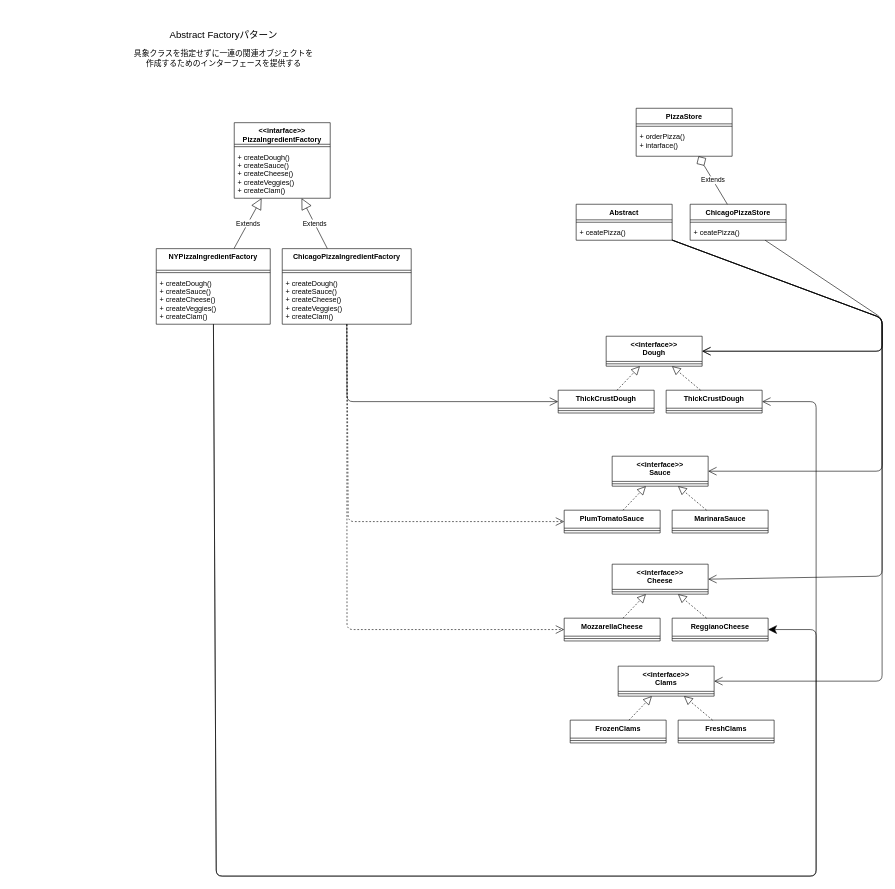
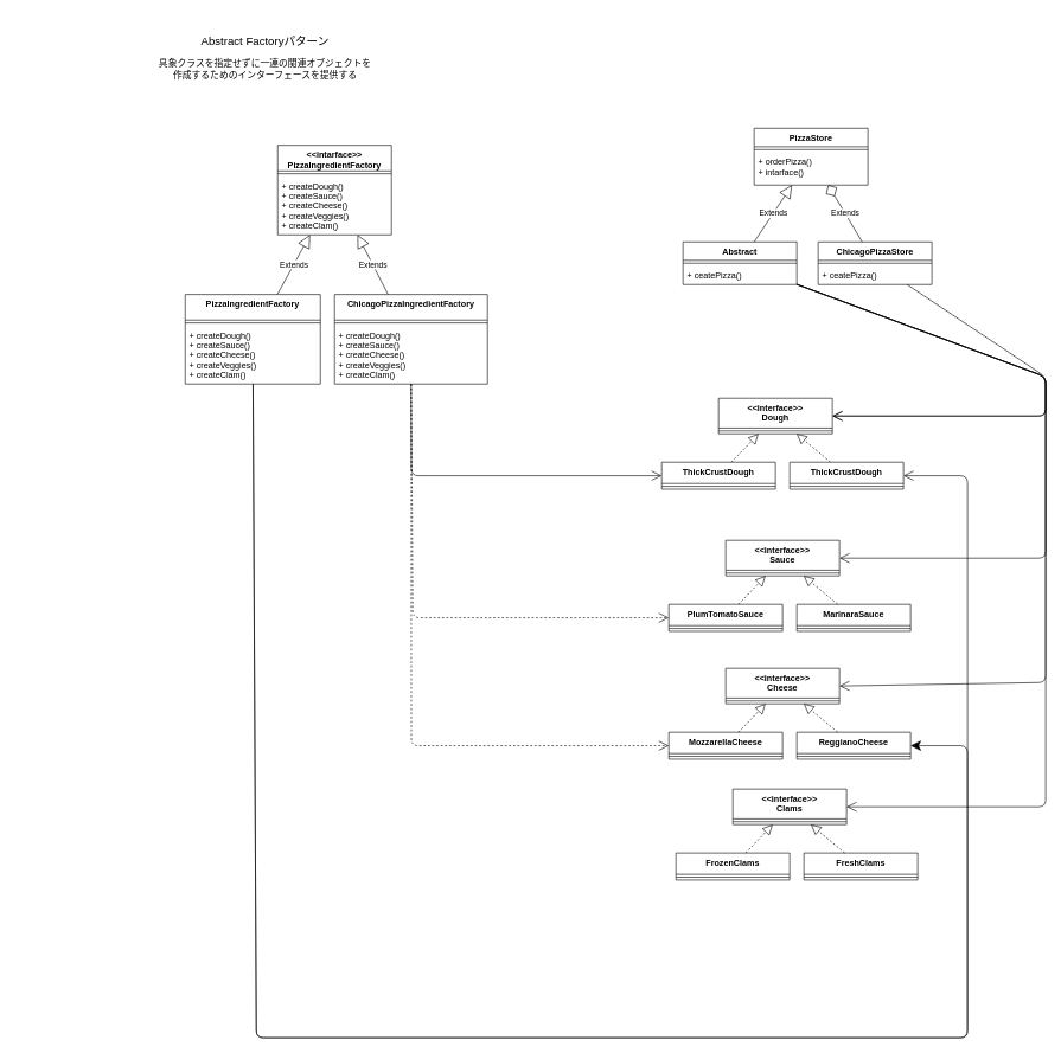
  <mxCell id="0" />
  <mxCell id="1" parent="0" />
  <mxCell id="2" value="PizzaStore" style="swimlane;fontStyle=1;align=center;verticalAlign=top;childLayout=stackLayout;horizontal=1;startSize=26;horizontalStack=0;resizeParent=1;resizeParentMax=0;resizeLast=0;collapsible=1;marginBottom=0;" vertex="1" parent="1"><mxGeometry x="1060" y="180" width="160" height="80" as="geometry" /></mxCell>
  <mxCell id="3" value="" style="line;strokeWidth=1;fillColor=none;align=left;verticalAlign=middle;spacingTop=-1;spacingLeft=3;spacingRight=3;rotatable=0;labelPosition=right;points=[];portConstraint=eastwest;" vertex="1" parent="2"><mxGeometry y="26" width="160" height="8" as="geometry" /></mxCell>
  <mxCell id="4" value="+ orderPizza()&#10;+ intarface()" style="text;strokeColor=none;fillColor=none;align=left;verticalAlign=top;spacingLeft=4;spacingRight=4;overflow=hidden;rotatable=0;points=[[0,0.5],[1,0.5]];portConstraint=eastwest;" vertex="1" parent="2"><mxGeometry y="34" width="160" height="46" as="geometry" /></mxCell>
  <mxCell id="5" value="Abstract" style="swimlane;fontStyle=1;align=center;verticalAlign=top;childLayout=stackLayout;horizontal=1;startSize=26;horizontalStack=0;resizeParent=1;resizeParentMax=0;resizeLast=0;collapsible=1;marginBottom=0;" vertex="1" parent="1"><mxGeometry x="960" y="340" width="160" height="60" as="geometry" /></mxCell>
  <mxCell id="6" value="" style="line;strokeWidth=1;fillColor=none;align=left;verticalAlign=middle;spacingTop=-1;spacingLeft=3;spacingRight=3;rotatable=0;labelPosition=right;points=[];portConstraint=eastwest;" vertex="1" parent="5"><mxGeometry y="26" width="160" height="8" as="geometry" /></mxCell>
  <mxCell id="7" value="+ ceatePizza()" style="text;strokeColor=none;fillColor=none;align=left;verticalAlign=top;spacingLeft=4;spacingRight=4;overflow=hidden;rotatable=0;points=[[0,0.5],[1,0.5]];portConstraint=eastwest;" vertex="1" parent="5"><mxGeometry y="34" width="160" height="26" as="geometry" /></mxCell>
  <mxCell id="8" value="ChicagoPizzaStore" style="swimlane;fontStyle=1;align=center;verticalAlign=top;childLayout=stackLayout;horizontal=1;startSize=26;horizontalStack=0;resizeParent=1;resizeParentMax=0;resizeLast=0;collapsible=1;marginBottom=0;" vertex="1" parent="1"><mxGeometry x="1150" y="340" width="160" height="60" as="geometry" /></mxCell>
  <mxCell id="9" value="" style="line;strokeWidth=1;fillColor=none;align=left;verticalAlign=middle;spacingTop=-1;spacingLeft=3;spacingRight=3;rotatable=0;labelPosition=right;points=[];portConstraint=eastwest;" vertex="1" parent="8"><mxGeometry y="26" width="160" height="8" as="geometry" /></mxCell>
  <mxCell id="10" value="+ ceatePizza()" style="text;strokeColor=none;fillColor=none;align=left;verticalAlign=top;spacingLeft=4;spacingRight=4;overflow=hidden;rotatable=0;points=[[0,0.5],[1,0.5]];portConstraint=eastwest;" vertex="1" parent="8"><mxGeometry y="34" width="160" height="26" as="geometry" /></mxCell>
+ <mxCell id="11" value="Extends" style="endArrow=block;endSize=16;endFill=0;html=1;" edge="1" parent="1" source="5" target="2"><mxGeometry width="160" relative="1" as="geometry"><mxPoint x="940" y="420" as="sourcePoint" /><mxPoint x="1100" y="420" as="targetPoint" /></mxGeometry></mxCell>
  <mxCell id="12" value="Extends" style="endArrow=diamond;endSize=16;endFill=0;html=1;" edge="1" parent="1" source="8" target="2"><mxGeometry width="160" relative="1" as="geometry"><mxPoint x="1070" y="350" as="sourcePoint" /><mxPoint x="1123.333" y="270" as="targetPoint" /></mxGeometry></mxCell>
  <mxCell id="13" value="&lt;&lt;intarface&gt;&gt;&#10;PizzaIngredientFactory" style="swimlane;fontStyle=1;align=center;verticalAlign=top;childLayout=stackLayout;horizontal=1;startSize=36;horizontalStack=0;resizeParent=1;resizeParentMax=0;resizeLast=0;collapsible=1;marginBottom=0;" vertex="1" parent="1"><mxGeometry x="390" y="204" width="160" height="126" as="geometry" /></mxCell>
  <mxCell id="14" value="" style="line;strokeWidth=1;fillColor=none;align=left;verticalAlign=middle;spacingTop=-1;spacingLeft=3;spacingRight=3;rotatable=0;labelPosition=right;points=[];portConstraint=eastwest;" vertex="1" parent="13"><mxGeometry y="36" width="160" height="8" as="geometry" /></mxCell>
  <mxCell id="15" value="+ createDough()&#10;+ createSauce()&#10;+ createCheese()&#10;+ createVeggies()&#10;+ createClam()" style="text;strokeColor=none;fillColor=none;align=left;verticalAlign=top;spacingLeft=4;spacingRight=4;overflow=hidden;rotatable=0;points=[[0,0.5],[1,0.5]];portConstraint=eastwest;" vertex="1" parent="13"><mxGeometry y="44" width="160" height="82" as="geometry" /></mxCell>
  <mxCell id="16" value="Extends" style="endArrow=block;endSize=16;endFill=0;html=1;" edge="1" parent="1" source="19" target="13"><mxGeometry width="160" relative="1" as="geometry"><mxPoint x="358.718" y="484" as="sourcePoint" /><mxPoint x="883.333" y="374" as="targetPoint" /></mxGeometry></mxCell>
  <mxCell id="17" value="Extends" style="endArrow=block;endSize=16;endFill=0;html=1;" edge="1" parent="1" source="22" target="13"><mxGeometry width="160" relative="1" as="geometry"><mxPoint x="558.571" y="484" as="sourcePoint" /><mxPoint x="432.174" y="394" as="targetPoint" /></mxGeometry></mxCell>
  <mxCell id="18" value="&lt;span&gt;&lt;font style=&quot;font-size: 16px&quot;&gt;Abstract Factoryパターン&lt;/font&gt;&lt;/span&gt;&lt;br style=&quot;padding: 0px ; margin: 0px&quot;&gt;&lt;br style=&quot;padding: 0px ; margin: 0px&quot;&gt;&lt;span&gt;具象クラスを指定せずに一連の関連オブジェクトを&lt;/span&gt;&lt;br style=&quot;padding: 0px ; margin: 0px&quot;&gt;&lt;span&gt;作成するためのインターフェースを提供する&lt;/span&gt;" style="text;html=1;strokeColor=none;fillColor=none;align=center;verticalAlign=middle;whiteSpace=wrap;rounded=0;fontSize=13;" vertex="1" parent="1"><mxGeometry x="20" y="20" width="705" height="120" as="geometry" /></mxCell>
- <mxCell id="19" value="NYPizzaIngredientFactory" style="swimlane;fontStyle=1;align=center;verticalAlign=top;childLayout=stackLayout;horizontal=1;startSize=36;horizontalStack=0;resizeParent=1;resizeParentMax=0;resizeLast=0;collapsible=1;marginBottom=0;" vertex="1" parent="1"><mxGeometry x="260" y="414" width="190" height="126" as="geometry" /></mxCell>
+ <mxCell id="19" value="PizzaIngredientFactory" style="swimlane;fontStyle=1;align=center;verticalAlign=top;childLayout=stackLayout;horizontal=1;startSize=36;horizontalStack=0;resizeParent=1;resizeParentMax=0;resizeLast=0;collapsible=1;marginBottom=0;" vertex="1" parent="1"><mxGeometry x="260" y="414" width="190" height="126" as="geometry" /></mxCell>
  <mxCell id="20" value="" style="line;strokeWidth=1;fillColor=none;align=left;verticalAlign=middle;spacingTop=-1;spacingLeft=3;spacingRight=3;rotatable=0;labelPosition=right;points=[];portConstraint=eastwest;" vertex="1" parent="19"><mxGeometry y="36" width="190" height="8" as="geometry" /></mxCell>
  <mxCell id="21" value="+ createDough()&#10;+ createSauce()&#10;+ createCheese()&#10;+ createVeggies()&#10;+ createClam()" style="text;strokeColor=none;fillColor=none;align=left;verticalAlign=top;spacingLeft=4;spacingRight=4;overflow=hidden;rotatable=0;points=[[0,0.5],[1,0.5]];portConstraint=eastwest;" vertex="1" parent="19"><mxGeometry y="44" width="190" height="82" as="geometry" /></mxCell>
  <mxCell id="22" value="ChicagoPizzaIngredientFactory" style="swimlane;fontStyle=1;align=center;verticalAlign=top;childLayout=stackLayout;horizontal=1;startSize=36;horizontalStack=0;resizeParent=1;resizeParentMax=0;resizeLast=0;collapsible=1;marginBottom=0;" vertex="1" parent="1"><mxGeometry x="470" y="414" width="215" height="126" as="geometry" /></mxCell>
  <mxCell id="23" value="" style="line;strokeWidth=1;fillColor=none;align=left;verticalAlign=middle;spacingTop=-1;spacingLeft=3;spacingRight=3;rotatable=0;labelPosition=right;points=[];portConstraint=eastwest;" vertex="1" parent="22"><mxGeometry y="36" width="215" height="8" as="geometry" /></mxCell>
  <mxCell id="24" value="+ createDough()&#10;+ createSauce()&#10;+ createCheese()&#10;+ createVeggies()&#10;+ createClam()" style="text;strokeColor=none;fillColor=none;align=left;verticalAlign=top;spacingLeft=4;spacingRight=4;overflow=hidden;rotatable=0;points=[[0,0.5],[1,0.5]];portConstraint=eastwest;" vertex="1" parent="22"><mxGeometry y="44" width="215" height="82" as="geometry" /></mxCell>
  <mxCell id="25" value="&lt;&lt;interface&gt;&gt;&#10;Dough" style="swimlane;fontStyle=1;align=center;verticalAlign=top;childLayout=stackLayout;horizontal=1;startSize=42;horizontalStack=0;resizeParent=1;resizeParentMax=0;resizeLast=0;collapsible=1;marginBottom=0;" vertex="1" parent="1"><mxGeometry x="1010" y="560" width="160" height="50" as="geometry" /></mxCell>
  <mxCell id="26" value="" style="line;strokeWidth=1;fillColor=none;align=left;verticalAlign=middle;spacingTop=-1;spacingLeft=3;spacingRight=3;rotatable=0;labelPosition=right;points=[];portConstraint=eastwest;" vertex="1" parent="25"><mxGeometry y="42" width="160" height="8" as="geometry" /></mxCell>
  <mxCell id="27" value="ThickCrustDough" style="swimlane;fontStyle=1;align=center;verticalAlign=top;childLayout=stackLayout;horizontal=1;startSize=30;horizontalStack=0;resizeParent=1;resizeParentMax=0;resizeLast=0;collapsible=1;marginBottom=0;" vertex="1" parent="1"><mxGeometry x="930" y="650" width="160" height="38" as="geometry" /></mxCell>
  <mxCell id="28" value="" style="line;strokeWidth=1;fillColor=none;align=left;verticalAlign=middle;spacingTop=-1;spacingLeft=3;spacingRight=3;rotatable=0;labelPosition=right;points=[];portConstraint=eastwest;" vertex="1" parent="27"><mxGeometry y="30" width="160" height="8" as="geometry" /></mxCell>
  <mxCell id="29" value="ThickCrustDough" style="swimlane;fontStyle=1;align=center;verticalAlign=top;childLayout=stackLayout;horizontal=1;startSize=30;horizontalStack=0;resizeParent=1;resizeParentMax=0;resizeLast=0;collapsible=1;marginBottom=0;" vertex="1" parent="1"><mxGeometry x="1110" y="650" width="160" height="38" as="geometry" /></mxCell>
  <mxCell id="30" value="" style="line;strokeWidth=1;fillColor=none;align=left;verticalAlign=middle;spacingTop=-1;spacingLeft=3;spacingRight=3;rotatable=0;labelPosition=right;points=[];portConstraint=eastwest;" vertex="1" parent="29"><mxGeometry y="30" width="160" height="8" as="geometry" /></mxCell>
  <mxCell id="31" value="" style="endArrow=block;dashed=1;endFill=0;endSize=12;html=1;fontSize=16;" edge="1" parent="1" source="27" target="25"><mxGeometry width="160" relative="1" as="geometry"><mxPoint x="1080" y="630" as="sourcePoint" /><mxPoint x="1240" y="630" as="targetPoint" /></mxGeometry></mxCell>
  <mxCell id="32" value="" style="endArrow=block;dashed=1;endFill=0;endSize=12;html=1;fontSize=16;" edge="1" parent="1" source="29" target="25"><mxGeometry width="160" relative="1" as="geometry"><mxPoint x="1008.333" y="690" as="sourcePoint" /><mxPoint x="1075.877" y="620" as="targetPoint" /></mxGeometry></mxCell>
  <mxCell id="33" value="&lt;&lt;interface&gt;&gt;&#10;Sauce" style="swimlane;fontStyle=1;align=center;verticalAlign=top;childLayout=stackLayout;horizontal=1;startSize=42;horizontalStack=0;resizeParent=1;resizeParentMax=0;resizeLast=0;collapsible=1;marginBottom=0;" vertex="1" parent="1"><mxGeometry x="1020" y="760" width="160" height="50" as="geometry" /></mxCell>
  <mxCell id="34" value="" style="line;strokeWidth=1;fillColor=none;align=left;verticalAlign=middle;spacingTop=-1;spacingLeft=3;spacingRight=3;rotatable=0;labelPosition=right;points=[];portConstraint=eastwest;" vertex="1" parent="33"><mxGeometry y="42" width="160" height="8" as="geometry" /></mxCell>
  <mxCell id="35" value="PlumTomatoSauce" style="swimlane;fontStyle=1;align=center;verticalAlign=top;childLayout=stackLayout;horizontal=1;startSize=30;horizontalStack=0;resizeParent=1;resizeParentMax=0;resizeLast=0;collapsible=1;marginBottom=0;" vertex="1" parent="1"><mxGeometry x="940" y="850" width="160" height="38" as="geometry" /></mxCell>
  <mxCell id="36" value="" style="line;strokeWidth=1;fillColor=none;align=left;verticalAlign=middle;spacingTop=-1;spacingLeft=3;spacingRight=3;rotatable=0;labelPosition=right;points=[];portConstraint=eastwest;" vertex="1" parent="35"><mxGeometry y="30" width="160" height="8" as="geometry" /></mxCell>
  <mxCell id="37" value="MarinaraSauce" style="swimlane;fontStyle=1;align=center;verticalAlign=top;childLayout=stackLayout;horizontal=1;startSize=30;horizontalStack=0;resizeParent=1;resizeParentMax=0;resizeLast=0;collapsible=1;marginBottom=0;" vertex="1" parent="1"><mxGeometry x="1120" y="850" width="160" height="38" as="geometry" /></mxCell>
  <mxCell id="38" value="" style="line;strokeWidth=1;fillColor=none;align=left;verticalAlign=middle;spacingTop=-1;spacingLeft=3;spacingRight=3;rotatable=0;labelPosition=right;points=[];portConstraint=eastwest;" vertex="1" parent="37"><mxGeometry y="30" width="160" height="8" as="geometry" /></mxCell>
  <mxCell id="39" value="" style="endArrow=block;dashed=1;endFill=0;endSize=12;html=1;fontSize=16;" edge="1" parent="1" source="35" target="33"><mxGeometry width="160" relative="1" as="geometry"><mxPoint x="1090" y="830" as="sourcePoint" /><mxPoint x="1250" y="830" as="targetPoint" /></mxGeometry></mxCell>
  <mxCell id="40" value="" style="endArrow=block;dashed=1;endFill=0;endSize=12;html=1;fontSize=16;" edge="1" parent="1" source="37" target="33"><mxGeometry width="160" relative="1" as="geometry"><mxPoint x="1018.333" y="890" as="sourcePoint" /><mxPoint x="1085.877" y="820" as="targetPoint" /></mxGeometry></mxCell>
  <mxCell id="41" value="&lt;&lt;interface&gt;&gt;&#10;Cheese" style="swimlane;fontStyle=1;align=center;verticalAlign=top;childLayout=stackLayout;horizontal=1;startSize=42;horizontalStack=0;resizeParent=1;resizeParentMax=0;resizeLast=0;collapsible=1;marginBottom=0;" vertex="1" parent="1"><mxGeometry x="1020" y="940" width="160" height="50" as="geometry" /></mxCell>
  <mxCell id="42" value="" style="line;strokeWidth=1;fillColor=none;align=left;verticalAlign=middle;spacingTop=-1;spacingLeft=3;spacingRight=3;rotatable=0;labelPosition=right;points=[];portConstraint=eastwest;" vertex="1" parent="41"><mxGeometry y="42" width="160" height="8" as="geometry" /></mxCell>
  <mxCell id="43" value="MozzarellaCheese" style="swimlane;fontStyle=1;align=center;verticalAlign=top;childLayout=stackLayout;horizontal=1;startSize=30;horizontalStack=0;resizeParent=1;resizeParentMax=0;resizeLast=0;collapsible=1;marginBottom=0;" vertex="1" parent="1"><mxGeometry x="940" y="1030" width="160" height="38" as="geometry" /></mxCell>
  <mxCell id="44" value="" style="line;strokeWidth=1;fillColor=none;align=left;verticalAlign=middle;spacingTop=-1;spacingLeft=3;spacingRight=3;rotatable=0;labelPosition=right;points=[];portConstraint=eastwest;" vertex="1" parent="43"><mxGeometry y="30" width="160" height="8" as="geometry" /></mxCell>
  <mxCell id="45" value="ReggianoCheese" style="swimlane;fontStyle=1;align=center;verticalAlign=top;childLayout=stackLayout;horizontal=1;startSize=30;horizontalStack=0;resizeParent=1;resizeParentMax=0;resizeLast=0;collapsible=1;marginBottom=0;" vertex="1" parent="1"><mxGeometry x="1120" y="1030" width="160" height="38" as="geometry" /></mxCell>
  <mxCell id="46" value="" style="line;strokeWidth=1;fillColor=none;align=left;verticalAlign=middle;spacingTop=-1;spacingLeft=3;spacingRight=3;rotatable=0;labelPosition=right;points=[];portConstraint=eastwest;" vertex="1" parent="45"><mxGeometry y="30" width="160" height="8" as="geometry" /></mxCell>
  <mxCell id="47" value="" style="endArrow=block;dashed=1;endFill=0;endSize=12;html=1;fontSize=16;" edge="1" parent="1" source="43" target="41"><mxGeometry width="160" relative="1" as="geometry"><mxPoint x="1090" y="1010" as="sourcePoint" /><mxPoint x="1250" y="1010" as="targetPoint" /></mxGeometry></mxCell>
  <mxCell id="48" value="" style="endArrow=block;dashed=1;endFill=0;endSize=12;html=1;fontSize=16;" edge="1" parent="1" source="45" target="41"><mxGeometry width="160" relative="1" as="geometry"><mxPoint x="1018.333" y="1070" as="sourcePoint" /><mxPoint x="1085.877" y="1000" as="targetPoint" /></mxGeometry></mxCell>
  <mxCell id="49" value="&lt;&lt;interface&gt;&gt;&#10;Clams" style="swimlane;fontStyle=1;align=center;verticalAlign=top;childLayout=stackLayout;horizontal=1;startSize=42;horizontalStack=0;resizeParent=1;resizeParentMax=0;resizeLast=0;collapsible=1;marginBottom=0;" vertex="1" parent="1"><mxGeometry x="1030" y="1110" width="160" height="50" as="geometry" /></mxCell>
  <mxCell id="50" value="" style="line;strokeWidth=1;fillColor=none;align=left;verticalAlign=middle;spacingTop=-1;spacingLeft=3;spacingRight=3;rotatable=0;labelPosition=right;points=[];portConstraint=eastwest;" vertex="1" parent="49"><mxGeometry y="42" width="160" height="8" as="geometry" /></mxCell>
  <mxCell id="51" value="FrozenClams" style="swimlane;fontStyle=1;align=center;verticalAlign=top;childLayout=stackLayout;horizontal=1;startSize=30;horizontalStack=0;resizeParent=1;resizeParentMax=0;resizeLast=0;collapsible=1;marginBottom=0;" vertex="1" parent="1"><mxGeometry x="950" y="1200" width="160" height="38" as="geometry" /></mxCell>
  <mxCell id="52" value="" style="line;strokeWidth=1;fillColor=none;align=left;verticalAlign=middle;spacingTop=-1;spacingLeft=3;spacingRight=3;rotatable=0;labelPosition=right;points=[];portConstraint=eastwest;" vertex="1" parent="51"><mxGeometry y="30" width="160" height="8" as="geometry" /></mxCell>
  <mxCell id="53" value="FreshClams" style="swimlane;fontStyle=1;align=center;verticalAlign=top;childLayout=stackLayout;horizontal=1;startSize=30;horizontalStack=0;resizeParent=1;resizeParentMax=0;resizeLast=0;collapsible=1;marginBottom=0;" vertex="1" parent="1"><mxGeometry x="1130" y="1200" width="160" height="38" as="geometry" /></mxCell>
  <mxCell id="54" value="" style="line;strokeWidth=1;fillColor=none;align=left;verticalAlign=middle;spacingTop=-1;spacingLeft=3;spacingRight=3;rotatable=0;labelPosition=right;points=[];portConstraint=eastwest;" vertex="1" parent="53"><mxGeometry y="30" width="160" height="8" as="geometry" /></mxCell>
  <mxCell id="55" value="" style="endArrow=block;dashed=1;endFill=0;endSize=12;html=1;fontSize=16;" edge="1" parent="1" source="51" target="49"><mxGeometry width="160" relative="1" as="geometry"><mxPoint x="1100" y="1180" as="sourcePoint" /><mxPoint x="1260" y="1180" as="targetPoint" /></mxGeometry></mxCell>
  <mxCell id="56" value="" style="endArrow=block;dashed=1;endFill=0;endSize=12;html=1;fontSize=16;" edge="1" parent="1" source="53" target="49"><mxGeometry width="160" relative="1" as="geometry"><mxPoint x="1028.333" y="1240" as="sourcePoint" /><mxPoint x="1095.877" y="1170" as="targetPoint" /></mxGeometry></mxCell>
  <mxCell id="57" value="" style="endArrow=open;endFill=1;endSize=12;html=1;fontSize=16;" edge="1" parent="1" source="5" target="25"><mxGeometry width="160" relative="1" as="geometry"><mxPoint x="1080" y="460" as="sourcePoint" /><mxPoint x="1240" y="460" as="targetPoint" /><Array as="points"><mxPoint x="1470" y="530" /><mxPoint x="1470" y="585" /></Array></mxGeometry></mxCell>
  <mxCell id="58" value="" style="endArrow=open;endFill=1;endSize=12;html=1;fontSize=16;entryX=1;entryY=0.5;entryDx=0;entryDy=0;" edge="1" parent="1" source="5" target="33"><mxGeometry width="160" relative="1" as="geometry"><mxPoint x="1470" y="580" as="sourcePoint" /><mxPoint x="1180" y="595" as="targetPoint" /><Array as="points"><mxPoint x="1470" y="530" /><mxPoint x="1470" y="785" /></Array></mxGeometry></mxCell>
  <mxCell id="59" value="" style="endArrow=open;endFill=1;endSize=12;html=1;fontSize=16;entryX=1;entryY=0.5;entryDx=0;entryDy=0;" edge="1" parent="1" source="5" target="41"><mxGeometry width="160" relative="1" as="geometry"><mxPoint x="1130" y="409.767" as="sourcePoint" /><mxPoint x="1190" y="795" as="targetPoint" /><Array as="points"><mxPoint x="1470" y="530" /><mxPoint x="1470" y="960" /></Array></mxGeometry></mxCell>
  <mxCell id="60" value="" style="endArrow=open;endFill=1;endSize=12;html=1;fontSize=16;" edge="1" parent="1" source="5" target="49"><mxGeometry width="160" relative="1" as="geometry"><mxPoint x="1130" y="409.767" as="sourcePoint" /><mxPoint x="1190" y="975" as="targetPoint" /><Array as="points"><mxPoint x="1470" y="530" /><mxPoint x="1470" y="1135" /></Array></mxGeometry></mxCell>
  <mxCell id="61" value="" style="endArrow=open;endFill=1;endSize=12;html=1;fontSize=16;" edge="1" parent="1" source="8" target="25"><mxGeometry width="160" relative="1" as="geometry"><mxPoint x="1130" y="409.767" as="sourcePoint" /><mxPoint x="1180" y="595" as="targetPoint" /><Array as="points"><mxPoint x="1470" y="530" /><mxPoint x="1470" y="585" /></Array></mxGeometry></mxCell>
  <mxCell id="62" value="" style="endArrow=open;endFill=1;endSize=12;html=1;fontSize=16;" edge="1" parent="1" source="24" target="27"><mxGeometry width="160" relative="1" as="geometry"><mxPoint x="700" y="410" as="sourcePoint" /><mxPoint x="860" y="410" as="targetPoint" /><Array as="points"><mxPoint x="578" y="669" /></Array></mxGeometry></mxCell>
  <mxCell id="63" value="" style="endArrow=open;endFill=1;endSize=12;html=1;fontSize=16;dashed=1;" edge="1" parent="1" source="22" target="35"><mxGeometry width="160" relative="1" as="geometry"><mxPoint x="587.621" y="550" as="sourcePoint" /><mxPoint x="940" y="679" as="targetPoint" /><Array as="points"><mxPoint x="580" y="869" /></Array></mxGeometry></mxCell>
  <mxCell id="64" value="" style="endArrow=open;endFill=1;endSize=12;html=1;fontSize=16;dashed=1;" edge="1" parent="1" source="22" target="43"><mxGeometry width="160" relative="1" as="geometry"><mxPoint x="587.902" y="550" as="sourcePoint" /><mxPoint x="950" y="879" as="targetPoint" /><Array as="points"><mxPoint x="578" y="1049" /></Array></mxGeometry></mxCell>
  <mxCell id="65" value="" style="endArrow=open;endFill=1;endSize=12;html=1;fontSize=16;" edge="1" parent="1" source="19" target="29"><mxGeometry width="160" relative="1" as="geometry"><mxPoint x="587.542" y="550" as="sourcePoint" /><mxPoint x="1370" y="660" as="targetPoint" /><Array as="points"><mxPoint x="360" y="1460" /><mxPoint x="1360" y="1460" /><mxPoint x="1360" y="669" /></Array></mxGeometry></mxCell>
  <mxCell id="66" value="" style="endArrow=classic;endFill=1;endSize=12;html=1;fontSize=16;" edge="1" parent="1" source="19" target="45"><mxGeometry width="160" relative="1" as="geometry"><mxPoint x="365.32" y="550" as="sourcePoint" /><mxPoint x="1290" y="879" as="targetPoint" /><Array as="points"><mxPoint x="360" y="1460" /><mxPoint x="1360" y="1460" /><mxPoint x="1360" y="1049" /></Array></mxGeometry></mxCell>
